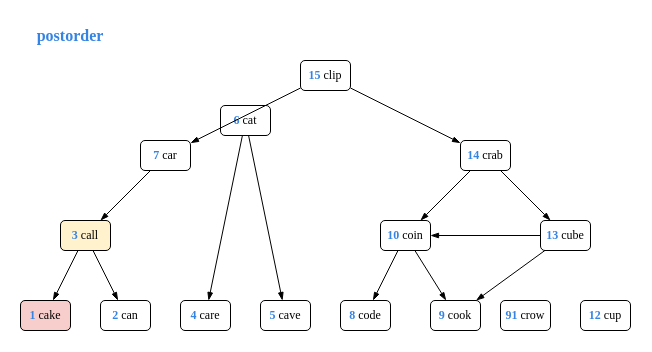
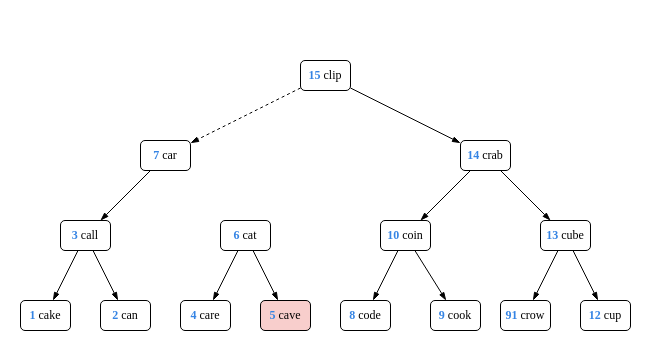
  <mxCell id="0" />
  <mxCell id="1" parent="0" />
  <mxCell id="2" value="" style="group" parent="1" vertex="1" connectable="0"><mxGeometry x="20" y="60" width="610" height="270" as="geometry" /></mxCell>
  <mxCell id="3" value="&lt;font color=&quot;#3584e4&quot; face=&quot;Ubuntu mono&quot;&gt;&lt;b style=&quot;&quot;&gt;15&lt;/b&gt;&lt;/font&gt; clip" style="rounded=1;html=1;fontFamily=Alegreya;fontSource=https%3A%2F%2Ffonts.googleapis.com%2Fcss%3Ffamily%3DAlegreya;whiteSpace=wrap;" parent="2" vertex="1"><mxGeometry x="280" width="50" height="30" as="geometry" /></mxCell>
  <mxCell id="4" value="&lt;font color=&quot;#3584e4&quot; face=&quot;Ubuntu mono&quot;&gt;&lt;b style=&quot;&quot;&gt;7&lt;/b&gt;&lt;/font&gt; car" style="rounded=1;html=1;fontFamily=Alegreya;fontSource=https%3A%2F%2Ffonts.googleapis.com%2Fcss%3Ffamily%3DAlegreya;whiteSpace=wrap;" parent="2" vertex="1"><mxGeometry x="120" y="80" width="50" height="30" as="geometry" /></mxCell>
  <mxCell id="5" value="&lt;font color=&quot;#3584e4&quot; face=&quot;Ubuntu mono&quot;&gt;&lt;b style=&quot;&quot;&gt;14&lt;/b&gt;&lt;/font&gt;&amp;nbsp;crab" style="rounded=1;html=1;fontFamily=Alegreya;fontSource=https%3A%2F%2Ffonts.googleapis.com%2Fcss%3Ffamily%3DAlegreya;whiteSpace=wrap;" parent="2" vertex="1"><mxGeometry x="440" y="80" width="50" height="30" as="geometry" /></mxCell>
- <mxCell id="6" value="&lt;font color=&quot;#3584e4&quot; face=&quot;Ubuntu mono&quot;&gt;&lt;b style=&quot;&quot;&gt;3&lt;/b&gt;&lt;/font&gt; call" style="rounded=1;html=1;fontFamily=Alegreya;fontSource=https%3A%2F%2Ffonts.googleapis.com%2Fcss%3Ffamily%3DAlegreya;whiteSpace=wrap;fillColor=#fff2cc;" parent="2" vertex="1"><mxGeometry x="40" y="160" width="50" height="30" as="geometry" /></mxCell>
- <mxCell id="7" value="&lt;font color=&quot;#3584e4&quot; face=&quot;Ubuntu mono&quot;&gt;&lt;b style=&quot;&quot;&gt;6&lt;/b&gt;&lt;/font&gt; cat" style="rounded=1;html=1;fontFamily=Alegreya;fontSource=https%3A%2F%2Ffonts.googleapis.com%2Fcss%3Ffamily%3DAlegreya;whiteSpace=wrap;" parent="2" vertex="1"><mxGeometry x="200" y="45" width="50" height="30" as="geometry" /></mxCell>
- <mxCell id="8" value="&lt;font color=&quot;#3584e4&quot; face=&quot;Ubuntu mono&quot;&gt;&lt;b style=&quot;&quot;&gt;1&lt;/b&gt;&lt;/font&gt; cake" style="rounded=1;html=1;fontFamily=Alegreya;fontSource=https%3A%2F%2Ffonts.googleapis.com%2Fcss%3Ffamily%3DAlegreya;whiteSpace=wrap;fillColor=#f8cecc;" parent="2" vertex="1"><mxGeometry y="240" width="50" height="30" as="geometry" /></mxCell>
+ <mxCell id="6" value="&lt;font color=&quot;#3584e4&quot; face=&quot;Ubuntu mono&quot;&gt;&lt;b style=&quot;&quot;&gt;3&lt;/b&gt;&lt;/font&gt; call" style="rounded=1;html=1;fontFamily=Alegreya;fontSource=https%3A%2F%2Ffonts.googleapis.com%2Fcss%3Ffamily%3DAlegreya;whiteSpace=wrap;" parent="2" vertex="1"><mxGeometry x="40" y="160" width="50" height="30" as="geometry" /></mxCell>
+ <mxCell id="7" value="&lt;font color=&quot;#3584e4&quot; face=&quot;Ubuntu mono&quot;&gt;&lt;b style=&quot;&quot;&gt;6&lt;/b&gt;&lt;/font&gt; cat" style="rounded=1;html=1;fontFamily=Alegreya;fontSource=https%3A%2F%2Ffonts.googleapis.com%2Fcss%3Ffamily%3DAlegreya;whiteSpace=wrap;" parent="2" vertex="1"><mxGeometry x="200" y="160" width="50" height="30" as="geometry" /></mxCell>
+ <mxCell id="8" value="&lt;font color=&quot;#3584e4&quot; face=&quot;Ubuntu mono&quot;&gt;&lt;b style=&quot;&quot;&gt;1&lt;/b&gt;&lt;/font&gt; cake" style="rounded=1;html=1;fontFamily=Alegreya;fontSource=https%3A%2F%2Ffonts.googleapis.com%2Fcss%3Ffamily%3DAlegreya;whiteSpace=wrap;" parent="2" vertex="1"><mxGeometry y="240" width="50" height="30" as="geometry" /></mxCell>
  <mxCell id="9" value="&lt;font color=&quot;#3584e4&quot; face=&quot;Ubuntu mono&quot;&gt;&lt;b style=&quot;&quot;&gt;2&lt;/b&gt;&lt;/font&gt; can" style="rounded=1;html=1;fontFamily=Alegreya;fontSource=https%3A%2F%2Ffonts.googleapis.com%2Fcss%3Ffamily%3DAlegreya;whiteSpace=wrap;" parent="2" vertex="1"><mxGeometry x="80" y="240" width="50" height="30" as="geometry" /></mxCell>
  <mxCell id="10" value="&lt;font color=&quot;#3584e4&quot; face=&quot;Ubuntu mono&quot;&gt;&lt;b style=&quot;&quot;&gt;4&lt;/b&gt;&lt;/font&gt; care" style="rounded=1;html=1;fontFamily=Alegreya;fontSource=https%3A%2F%2Ffonts.googleapis.com%2Fcss%3Ffamily%3DAlegreya;whiteSpace=wrap;" parent="2" vertex="1"><mxGeometry x="160" y="240" width="50" height="30" as="geometry" /></mxCell>
- <mxCell id="11" value="&lt;font color=&quot;#3584e4&quot; face=&quot;Ubuntu mono&quot;&gt;&lt;b style=&quot;&quot;&gt;5&lt;/b&gt;&lt;/font&gt; cave" style="rounded=1;html=1;fontFamily=Alegreya;fontSource=https%3A%2F%2Ffonts.googleapis.com%2Fcss%3Ffamily%3DAlegreya;whiteSpace=wrap;" parent="2" vertex="1"><mxGeometry x="240" y="240" width="50" height="30" as="geometry" /></mxCell>
+ <mxCell id="11" value="&lt;font color=&quot;#3584e4&quot; face=&quot;Ubuntu mono&quot;&gt;&lt;b style=&quot;&quot;&gt;5&lt;/b&gt;&lt;/font&gt; cave" style="rounded=1;html=1;fontFamily=Alegreya;fontSource=https%3A%2F%2Ffonts.googleapis.com%2Fcss%3Ffamily%3DAlegreya;whiteSpace=wrap;fillColor=#f8cecc;" parent="2" vertex="1"><mxGeometry x="240" y="240" width="50" height="30" as="geometry" /></mxCell>
  <mxCell id="12" value="&lt;font color=&quot;#3584e4&quot; face=&quot;Ubuntu mono&quot;&gt;&lt;b style=&quot;&quot;&gt;10&lt;/b&gt;&lt;/font&gt; coin" style="rounded=1;html=1;fontFamily=Alegreya;fontSource=https%3A%2F%2Ffonts.googleapis.com%2Fcss%3Ffamily%3DAlegreya;whiteSpace=wrap;" parent="2" vertex="1"><mxGeometry x="360" y="160" width="50" height="30" as="geometry" /></mxCell>
  <mxCell id="13" value="&lt;font color=&quot;#3584e4&quot; face=&quot;Ubuntu mono&quot;&gt;&lt;b style=&quot;&quot;&gt;13&lt;/b&gt;&lt;/font&gt;&amp;nbsp;cube" style="rounded=1;html=1;fontFamily=Alegreya;fontSource=https%3A%2F%2Ffonts.googleapis.com%2Fcss%3Ffamily%3DAlegreya;whiteSpace=wrap;" parent="2" vertex="1"><mxGeometry x="520" y="160" width="50" height="30" as="geometry" /></mxCell>
  <mxCell id="14" value="&lt;font color=&quot;#3584e4&quot; face=&quot;Ubuntu mono&quot;&gt;&lt;b style=&quot;&quot;&gt;8&lt;/b&gt;&lt;/font&gt; code" style="rounded=1;html=1;fontFamily=Alegreya;fontSource=https%3A%2F%2Ffonts.googleapis.com%2Fcss%3Ffamily%3DAlegreya;whiteSpace=wrap;" parent="2" vertex="1"><mxGeometry x="320" y="240" width="50" height="30" as="geometry" /></mxCell>
  <mxCell id="15" value="&lt;font color=&quot;#3584e4&quot; face=&quot;Ubuntu mono&quot;&gt;&lt;b style=&quot;&quot;&gt;9&lt;/b&gt;&lt;/font&gt; cook" style="rounded=1;html=1;fontFamily=Alegreya;fontSource=https%3A%2F%2Ffonts.googleapis.com%2Fcss%3Ffamily%3DAlegreya;whiteSpace=wrap;" parent="2" vertex="1"><mxGeometry x="410" y="240" width="50" height="30" as="geometry" /></mxCell>
  <mxCell id="16" value="&lt;font color=&quot;#3584e4&quot; face=&quot;Ubuntu mono&quot;&gt;&lt;b style=&quot;&quot;&gt;91&lt;/b&gt;&lt;/font&gt; crow" style="rounded=1;html=1;fontFamily=Alegreya;fontSource=https%3A%2F%2Ffonts.googleapis.com%2Fcss%3Ffamily%3DAlegreya;whiteSpace=wrap;" parent="2" vertex="1"><mxGeometry x="480" y="240" width="50" height="30" as="geometry" /></mxCell>
  <mxCell id="17" value="&lt;font color=&quot;#3584e4&quot; face=&quot;Ubuntu mono&quot;&gt;&lt;b style=&quot;&quot;&gt;12&lt;/b&gt;&lt;/font&gt; cup" style="rounded=1;html=1;fontFamily=Alegreya;fontSource=https%3A%2F%2Ffonts.googleapis.com%2Fcss%3Ffamily%3DAlegreya;whiteSpace=wrap;" parent="2" vertex="1"><mxGeometry x="560" y="240" width="50" height="30" as="geometry" /></mxCell>
- <mxCell id="18" value="" style="endArrow=blockThin;html=1;fontFamily=Alegreya;fontSource=https%3A%2F%2Ffonts.googleapis.com%2Fcss%3Ffamily%3DAlegreya;endFill=1;" parent="2" source="3" target="4" edge="1"><mxGeometry width="50" height="50" relative="1" as="geometry"><mxPoint x="100" y="110" as="sourcePoint" /><mxPoint x="150" y="60" as="targetPoint" /></mxGeometry></mxCell>
+ <mxCell id="18" value="" style="endArrow=blockThin;html=1;fontFamily=Alegreya;fontSource=https%3A%2F%2Ffonts.googleapis.com%2Fcss%3Ffamily%3DAlegreya;endFill=1;dashed=1;" parent="2" source="3" target="4" edge="1"><mxGeometry width="50" height="50" relative="1" as="geometry"><mxPoint x="100" y="110" as="sourcePoint" /><mxPoint x="150" y="60" as="targetPoint" /></mxGeometry></mxCell>
  <mxCell id="19" value="" style="endArrow=blockThin;html=1;fontFamily=Alegreya;fontSource=https%3A%2F%2Ffonts.googleapis.com%2Fcss%3Ffamily%3DAlegreya;endFill=1;" parent="2" source="3" target="5" edge="1"><mxGeometry width="50" height="50" relative="1" as="geometry"><mxPoint x="410" y="70" as="sourcePoint" /><mxPoint x="320" y="125.385" as="targetPoint" /></mxGeometry></mxCell>
  <mxCell id="20" value="" style="endArrow=blockThin;html=1;fontFamily=Alegreya;fontSource=https%3A%2F%2Ffonts.googleapis.com%2Fcss%3Ffamily%3DAlegreya;endFill=1;" parent="2" source="5" target="13" edge="1"><mxGeometry width="50" height="50" relative="1" as="geometry"><mxPoint x="540" y="160" as="sourcePoint" /><mxPoint x="450" y="215.385" as="targetPoint" /></mxGeometry></mxCell>
  <mxCell id="21" value="" style="endArrow=blockThin;html=1;fontFamily=Alegreya;fontSource=https%3A%2F%2Ffonts.googleapis.com%2Fcss%3Ffamily%3DAlegreya;endFill=1;" parent="2" source="5" target="12" edge="1"><mxGeometry width="50" height="50" relative="1" as="geometry"><mxPoint x="370" y="150" as="sourcePoint" /><mxPoint x="280" y="205.385" as="targetPoint" /></mxGeometry></mxCell>
  <mxCell id="22" value="" style="endArrow=blockThin;html=1;fontFamily=Alegreya;fontSource=https%3A%2F%2Ffonts.googleapis.com%2Fcss%3Ffamily%3DAlegreya;endFill=1;" parent="2" source="4" target="6" edge="1"><mxGeometry width="50" height="50" relative="1" as="geometry"><mxPoint x="210" y="150" as="sourcePoint" /><mxPoint x="120" y="205.385" as="targetPoint" /></mxGeometry></mxCell>
  <mxCell id="23" value="" style="endArrow=blockThin;html=1;fontFamily=Alegreya;fontSource=https%3A%2F%2Ffonts.googleapis.com%2Fcss%3Ffamily%3DAlegreya;endFill=1;" parent="2" source="6" target="8" edge="1"><mxGeometry width="50" height="50" relative="1" as="geometry"><mxPoint y="230" as="sourcePoint" /><mxPoint x="-90" y="285.385" as="targetPoint" /></mxGeometry></mxCell>
  <mxCell id="24" value="" style="endArrow=blockThin;html=1;fontFamily=Alegreya;fontSource=https%3A%2F%2Ffonts.googleapis.com%2Fcss%3Ffamily%3DAlegreya;endFill=1;" parent="2" source="6" target="9" edge="1"><mxGeometry width="50" height="50" relative="1" as="geometry"><mxPoint x="100" y="240" as="sourcePoint" /><mxPoint x="10" y="295.385" as="targetPoint" /></mxGeometry></mxCell>
  <mxCell id="25" value="" style="endArrow=blockThin;html=1;fontFamily=Alegreya;fontSource=https%3A%2F%2Ffonts.googleapis.com%2Fcss%3Ffamily%3DAlegreya;endFill=1;" parent="2" source="7" target="10" edge="1"><mxGeometry width="50" height="50" relative="1" as="geometry"><mxPoint x="340" y="47.308" as="sourcePoint" /><mxPoint x="250" y="102.692" as="targetPoint" /></mxGeometry></mxCell>
  <mxCell id="26" value="" style="endArrow=blockThin;html=1;fontFamily=Alegreya;fontSource=https%3A%2F%2Ffonts.googleapis.com%2Fcss%3Ffamily%3DAlegreya;endFill=1;" parent="2" source="7" target="11" edge="1"><mxGeometry width="50" height="50" relative="1" as="geometry"><mxPoint x="350" y="57.308" as="sourcePoint" /><mxPoint x="260" y="112.692" as="targetPoint" /></mxGeometry></mxCell>
  <mxCell id="27" value="" style="endArrow=blockThin;html=1;fontFamily=Alegreya;fontSource=https%3A%2F%2Ffonts.googleapis.com%2Fcss%3Ffamily%3DAlegreya;endFill=1;" parent="2" source="12" target="14" edge="1"><mxGeometry width="50" height="50" relative="1" as="geometry"><mxPoint x="350" y="230" as="sourcePoint" /><mxPoint x="260" y="285.385" as="targetPoint" /></mxGeometry></mxCell>
  <mxCell id="28" value="" style="endArrow=blockThin;html=1;fontFamily=Alegreya;fontSource=https%3A%2F%2Ffonts.googleapis.com%2Fcss%3Ffamily%3DAlegreya;endFill=1;" parent="2" source="12" target="15" edge="1"><mxGeometry width="50" height="50" relative="1" as="geometry"><mxPoint x="450" y="230" as="sourcePoint" /><mxPoint x="360" y="285.385" as="targetPoint" /></mxGeometry></mxCell>
- <mxCell id="29" value="" style="endArrow=blockThin;html=1;fontFamily=Alegreya;fontSource=https%3A%2F%2Ffonts.googleapis.com%2Fcss%3Ffamily%3DAlegreya;endFill=1;" parent="2" source="13" target="15" edge="1"><mxGeometry width="50" height="50" relative="1" as="geometry"><mxPoint x="530" y="210" as="sourcePoint" /><mxPoint x="440" y="265.385" as="targetPoint" /></mxGeometry></mxCell>
- <mxCell id="30" value="" style="endArrow=blockThin;html=1;fontFamily=Alegreya;fontSource=https%3A%2F%2Ffonts.googleapis.com%2Fcss%3Ffamily%3DAlegreya;endFill=1;" parent="2" source="13" target="12" edge="1"><mxGeometry width="50" height="50" relative="1" as="geometry"><mxPoint x="640" y="210" as="sourcePoint" /><mxPoint x="550" y="265.385" as="targetPoint" /></mxGeometry></mxCell>
- <mxCell id="31" value="&lt;font size=&quot;1&quot; data-font-src=&quot;https://fonts.googleapis.com/css?family=Ubuntu+mono&quot; face=&quot;Ubuntu mono&quot;&gt;&lt;b style=&quot;font-size: 16px;&quot;&gt;postorder&lt;/b&gt;&lt;/font&gt;" style="text;html=1;strokeColor=none;fillColor=none;align=center;verticalAlign=middle;whiteSpace=wrap;rounded=0;fontColor=#3584e4;" parent="1" vertex="1"><mxGeometry x="20" y="20" width="100" height="30" as="geometry" /></mxCell>
+ <mxCell id="29" value="" style="endArrow=blockThin;html=1;fontFamily=Alegreya;fontSource=https%3A%2F%2Ffonts.googleapis.com%2Fcss%3Ffamily%3DAlegreya;endFill=1;" parent="2" source="13" target="16" edge="1"><mxGeometry width="50" height="50" relative="1" as="geometry"><mxPoint x="530" y="210" as="sourcePoint" /><mxPoint x="440" y="265.385" as="targetPoint" /></mxGeometry></mxCell>
+ <mxCell id="30" value="" style="endArrow=blockThin;html=1;fontFamily=Alegreya;fontSource=https%3A%2F%2Ffonts.googleapis.com%2Fcss%3Ffamily%3DAlegreya;endFill=1;" parent="2" source="13" target="17" edge="1"><mxGeometry width="50" height="50" relative="1" as="geometry"><mxPoint x="640" y="210" as="sourcePoint" /><mxPoint x="550" y="265.385" as="targetPoint" /></mxGeometry></mxCell>
